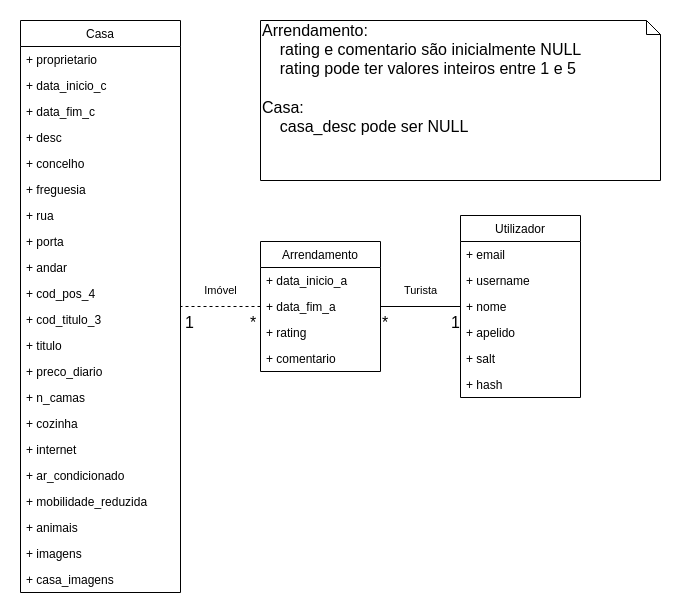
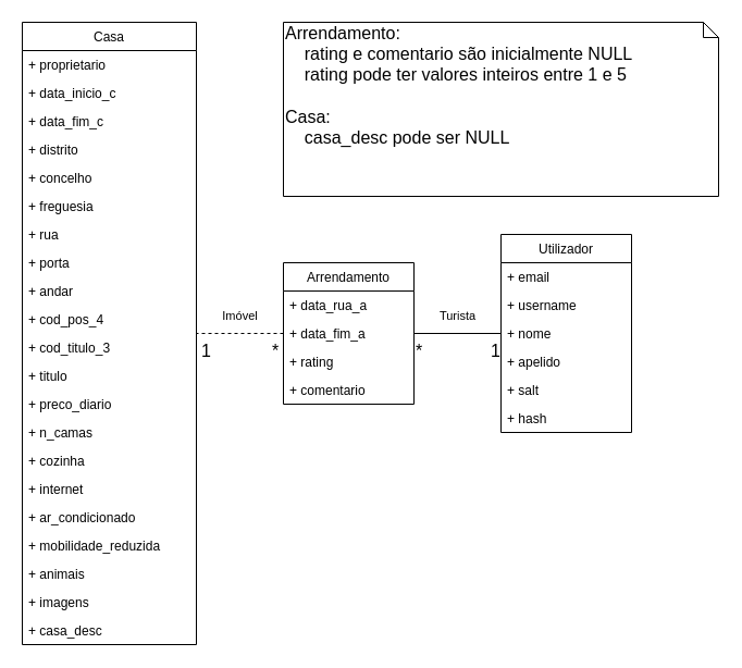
  <mxCell id="0" />
  <mxCell id="1" parent="0" />
  <mxCell id="2" value="Casa" style="swimlane;fontStyle=0;childLayout=stackLayout;horizontal=1;startSize=26;fillColor=none;horizontalStack=0;resizeParent=1;resizeParentMax=0;resizeLast=0;collapsible=1;marginBottom=0;" vertex="1" parent="1"><mxGeometry x="20" y="20" width="160" height="572" as="geometry" /></mxCell>
  <mxCell id="3" value="+ proprietario" style="text;strokeColor=none;fillColor=none;align=left;verticalAlign=top;spacingLeft=4;spacingRight=4;overflow=hidden;rotatable=0;points=[[0,0.5],[1,0.5]];portConstraint=eastwest;" vertex="1" parent="2"><mxGeometry y="26" width="160" height="26" as="geometry" /></mxCell>
  <mxCell id="4" value="+ data_inicio_c" style="text;strokeColor=none;fillColor=none;align=left;verticalAlign=top;spacingLeft=4;spacingRight=4;overflow=hidden;rotatable=0;points=[[0,0.5],[1,0.5]];portConstraint=eastwest;" vertex="1" parent="2"><mxGeometry y="52" width="160" height="26" as="geometry" /></mxCell>
  <mxCell id="5" value="+ data_fim_c" style="text;strokeColor=none;fillColor=none;align=left;verticalAlign=top;spacingLeft=4;spacingRight=4;overflow=hidden;rotatable=0;points=[[0,0.5],[1,0.5]];portConstraint=eastwest;" vertex="1" parent="2"><mxGeometry y="78" width="160" height="26" as="geometry" /></mxCell>
- <mxCell id="6" value="+ desc" style="text;strokeColor=none;fillColor=none;align=left;verticalAlign=top;spacingLeft=4;spacingRight=4;overflow=hidden;rotatable=0;points=[[0,0.5],[1,0.5]];portConstraint=eastwest;" vertex="1" parent="2"><mxGeometry y="104" width="160" height="26" as="geometry" /></mxCell>
+ <mxCell id="6" value="+ distrito" style="text;strokeColor=none;fillColor=none;align=left;verticalAlign=top;spacingLeft=4;spacingRight=4;overflow=hidden;rotatable=0;points=[[0,0.5],[1,0.5]];portConstraint=eastwest;" vertex="1" parent="2"><mxGeometry y="104" width="160" height="26" as="geometry" /></mxCell>
  <mxCell id="7" value="+ concelho" style="text;strokeColor=none;fillColor=none;align=left;verticalAlign=top;spacingLeft=4;spacingRight=4;overflow=hidden;rotatable=0;points=[[0,0.5],[1,0.5]];portConstraint=eastwest;" vertex="1" parent="2"><mxGeometry y="130" width="160" height="26" as="geometry" /></mxCell>
  <mxCell id="8" value="+ freguesia" style="text;strokeColor=none;fillColor=none;align=left;verticalAlign=top;spacingLeft=4;spacingRight=4;overflow=hidden;rotatable=0;points=[[0,0.5],[1,0.5]];portConstraint=eastwest;" vertex="1" parent="2"><mxGeometry y="156" width="160" height="26" as="geometry" /></mxCell>
  <mxCell id="9" value="+ rua" style="text;strokeColor=none;fillColor=none;align=left;verticalAlign=top;spacingLeft=4;spacingRight=4;overflow=hidden;rotatable=0;points=[[0,0.5],[1,0.5]];portConstraint=eastwest;" vertex="1" parent="2"><mxGeometry y="182" width="160" height="26" as="geometry" /></mxCell>
  <mxCell id="10" value="+ porta" style="text;strokeColor=none;fillColor=none;align=left;verticalAlign=top;spacingLeft=4;spacingRight=4;overflow=hidden;rotatable=0;points=[[0,0.5],[1,0.5]];portConstraint=eastwest;" vertex="1" parent="2"><mxGeometry y="208" width="160" height="26" as="geometry" /></mxCell>
  <mxCell id="11" value="+ andar" style="text;strokeColor=none;fillColor=none;align=left;verticalAlign=top;spacingLeft=4;spacingRight=4;overflow=hidden;rotatable=0;points=[[0,0.5],[1,0.5]];portConstraint=eastwest;" vertex="1" parent="2"><mxGeometry y="234" width="160" height="26" as="geometry" /></mxCell>
  <mxCell id="12" value="+ cod_pos_4" style="text;strokeColor=none;fillColor=none;align=left;verticalAlign=top;spacingLeft=4;spacingRight=4;overflow=hidden;rotatable=0;points=[[0,0.5],[1,0.5]];portConstraint=eastwest;" vertex="1" parent="2"><mxGeometry y="260" width="160" height="26" as="geometry" /></mxCell>
  <mxCell id="13" value="+ cod_titulo_3" style="text;strokeColor=none;fillColor=none;align=left;verticalAlign=top;spacingLeft=4;spacingRight=4;overflow=hidden;rotatable=0;points=[[0,0.5],[1,0.5]];portConstraint=eastwest;" vertex="1" parent="2"><mxGeometry y="286" width="160" height="26" as="geometry" /></mxCell>
  <mxCell id="14" value="+ titulo" style="text;strokeColor=none;fillColor=none;align=left;verticalAlign=top;spacingLeft=4;spacingRight=4;overflow=hidden;rotatable=0;points=[[0,0.5],[1,0.5]];portConstraint=eastwest;" vertex="1" parent="2"><mxGeometry y="312" width="160" height="26" as="geometry" /></mxCell>
  <mxCell id="15" value="+ preco_diario" style="text;strokeColor=none;fillColor=none;align=left;verticalAlign=top;spacingLeft=4;spacingRight=4;overflow=hidden;rotatable=0;points=[[0,0.5],[1,0.5]];portConstraint=eastwest;" vertex="1" parent="2"><mxGeometry y="338" width="160" height="26" as="geometry" /></mxCell>
  <mxCell id="16" value="+ n_camas" style="text;strokeColor=none;fillColor=none;align=left;verticalAlign=top;spacingLeft=4;spacingRight=4;overflow=hidden;rotatable=0;points=[[0,0.5],[1,0.5]];portConstraint=eastwest;" vertex="1" parent="2"><mxGeometry y="364" width="160" height="26" as="geometry" /></mxCell>
  <mxCell id="17" value="+ cozinha" style="text;strokeColor=none;fillColor=none;align=left;verticalAlign=top;spacingLeft=4;spacingRight=4;overflow=hidden;rotatable=0;points=[[0,0.5],[1,0.5]];portConstraint=eastwest;" vertex="1" parent="2"><mxGeometry y="390" width="160" height="26" as="geometry" /></mxCell>
  <mxCell id="18" value="+ internet" style="text;strokeColor=none;fillColor=none;align=left;verticalAlign=top;spacingLeft=4;spacingRight=4;overflow=hidden;rotatable=0;points=[[0,0.5],[1,0.5]];portConstraint=eastwest;" vertex="1" parent="2"><mxGeometry y="416" width="160" height="26" as="geometry" /></mxCell>
  <mxCell id="19" value="+ ar_condicionado" style="text;strokeColor=none;fillColor=none;align=left;verticalAlign=top;spacingLeft=4;spacingRight=4;overflow=hidden;rotatable=0;points=[[0,0.5],[1,0.5]];portConstraint=eastwest;" vertex="1" parent="2"><mxGeometry y="442" width="160" height="26" as="geometry" /></mxCell>
  <mxCell id="20" value="+ mobilidade_reduzida" style="text;strokeColor=none;fillColor=none;align=left;verticalAlign=top;spacingLeft=4;spacingRight=4;overflow=hidden;rotatable=0;points=[[0,0.5],[1,0.5]];portConstraint=eastwest;" vertex="1" parent="2"><mxGeometry y="468" width="160" height="26" as="geometry" /></mxCell>
  <mxCell id="21" value="+ animais" style="text;strokeColor=none;fillColor=none;align=left;verticalAlign=top;spacingLeft=4;spacingRight=4;overflow=hidden;rotatable=0;points=[[0,0.5],[1,0.5]];portConstraint=eastwest;" vertex="1" parent="2"><mxGeometry y="494" width="160" height="26" as="geometry" /></mxCell>
  <mxCell id="22" value="+ imagens" style="text;strokeColor=none;fillColor=none;align=left;verticalAlign=top;spacingLeft=4;spacingRight=4;overflow=hidden;rotatable=0;points=[[0,0.5],[1,0.5]];portConstraint=eastwest;" vertex="1" parent="2"><mxGeometry y="520" width="160" height="26" as="geometry" /></mxCell>
- <mxCell id="23" value="+ casa_imagens" style="text;strokeColor=none;fillColor=none;align=left;verticalAlign=top;spacingLeft=4;spacingRight=4;overflow=hidden;rotatable=0;points=[[0,0.5],[1,0.5]];portConstraint=eastwest;" vertex="1" parent="2"><mxGeometry y="546" width="160" height="26" as="geometry" /></mxCell>
+ <mxCell id="23" value="+ casa_desc" style="text;strokeColor=none;fillColor=none;align=left;verticalAlign=top;spacingLeft=4;spacingRight=4;overflow=hidden;rotatable=0;points=[[0,0.5],[1,0.5]];portConstraint=eastwest;" vertex="1" parent="2"><mxGeometry y="546" width="160" height="26" as="geometry" /></mxCell>
  <mxCell id="24" value="Utilizador" style="swimlane;fontStyle=0;childLayout=stackLayout;horizontal=1;startSize=26;fillColor=none;horizontalStack=0;resizeParent=1;resizeParentMax=0;resizeLast=0;collapsible=1;marginBottom=0;" vertex="1" parent="1"><mxGeometry x="460" y="215" width="120" height="182" as="geometry" /></mxCell>
  <mxCell id="25" value="+ email" style="text;strokeColor=none;fillColor=none;align=left;verticalAlign=top;spacingLeft=4;spacingRight=4;overflow=hidden;rotatable=0;points=[[0,0.5],[1,0.5]];portConstraint=eastwest;" vertex="1" parent="24"><mxGeometry y="26" width="120" height="26" as="geometry" /></mxCell>
  <mxCell id="26" value="+ username" style="text;strokeColor=none;fillColor=none;align=left;verticalAlign=top;spacingLeft=4;spacingRight=4;overflow=hidden;rotatable=0;points=[[0,0.5],[1,0.5]];portConstraint=eastwest;" vertex="1" parent="24"><mxGeometry y="52" width="120" height="26" as="geometry" /></mxCell>
  <mxCell id="27" value="+ nome" style="text;strokeColor=none;fillColor=none;align=left;verticalAlign=top;spacingLeft=4;spacingRight=4;overflow=hidden;rotatable=0;points=[[0,0.5],[1,0.5]];portConstraint=eastwest;" vertex="1" parent="24"><mxGeometry y="78" width="120" height="26" as="geometry" /></mxCell>
  <mxCell id="28" value="+ apelido" style="text;strokeColor=none;fillColor=none;align=left;verticalAlign=top;spacingLeft=4;spacingRight=4;overflow=hidden;rotatable=0;points=[[0,0.5],[1,0.5]];portConstraint=eastwest;" vertex="1" parent="24"><mxGeometry y="104" width="120" height="26" as="geometry" /></mxCell>
  <mxCell id="29" value="+ salt" style="text;strokeColor=none;fillColor=none;align=left;verticalAlign=top;spacingLeft=4;spacingRight=4;overflow=hidden;rotatable=0;points=[[0,0.5],[1,0.5]];portConstraint=eastwest;" vertex="1" parent="24"><mxGeometry y="130" width="120" height="26" as="geometry" /></mxCell>
  <mxCell id="30" value="+ hash" style="text;strokeColor=none;fillColor=none;align=left;verticalAlign=top;spacingLeft=4;spacingRight=4;overflow=hidden;rotatable=0;points=[[0,0.5],[1,0.5]];portConstraint=eastwest;" vertex="1" parent="24"><mxGeometry y="156" width="120" height="26" as="geometry" /></mxCell>
  <mxCell id="31" value="Arrendamento" style="swimlane;fontStyle=0;childLayout=stackLayout;horizontal=1;startSize=26;fillColor=none;horizontalStack=0;resizeParent=1;resizeParentMax=0;resizeLast=0;collapsible=1;marginBottom=0;" vertex="1" parent="1"><mxGeometry x="260" y="241" width="120" height="130" as="geometry" /></mxCell>
- <mxCell id="32" value="+ data_inicio_a" style="text;strokeColor=none;fillColor=none;align=left;verticalAlign=top;spacingLeft=4;spacingRight=4;overflow=hidden;rotatable=0;points=[[0,0.5],[1,0.5]];portConstraint=eastwest;" vertex="1" parent="31"><mxGeometry y="26" width="120" height="26" as="geometry" /></mxCell>
+ <mxCell id="32" value="+ data_rua_a" style="text;strokeColor=none;fillColor=none;align=left;verticalAlign=top;spacingLeft=4;spacingRight=4;overflow=hidden;rotatable=0;points=[[0,0.5],[1,0.5]];portConstraint=eastwest;" vertex="1" parent="31"><mxGeometry y="26" width="120" height="26" as="geometry" /></mxCell>
  <mxCell id="33" value="+ data_fim_a" style="text;strokeColor=none;fillColor=none;align=left;verticalAlign=top;spacingLeft=4;spacingRight=4;overflow=hidden;rotatable=0;points=[[0,0.5],[1,0.5]];portConstraint=eastwest;" vertex="1" parent="31"><mxGeometry y="52" width="120" height="26" as="geometry" /></mxCell>
  <mxCell id="34" value="+ rating" style="text;strokeColor=none;fillColor=none;align=left;verticalAlign=top;spacingLeft=4;spacingRight=4;overflow=hidden;rotatable=0;points=[[0,0.5],[1,0.5]];portConstraint=eastwest;" vertex="1" parent="31"><mxGeometry y="78" width="120" height="26" as="geometry" /></mxCell>
  <mxCell id="35" value="+ comentario" style="text;strokeColor=none;fillColor=none;align=left;verticalAlign=top;spacingLeft=4;spacingRight=4;overflow=hidden;rotatable=0;points=[[0,0.5],[1,0.5]];portConstraint=eastwest;" vertex="1" parent="31"><mxGeometry y="104" width="120" height="26" as="geometry" /></mxCell>
  <mxCell id="36" value="Turista" style="endArrow=none;endSize=12;startArrow=none;startSize=14;startFill=0;edgeStyle=orthogonalEdgeStyle;endFill=0;html=1;fontColor=#000000;" edge="1" parent="1"><mxGeometry y="16" relative="1" as="geometry"><mxPoint x="380" y="306" as="sourcePoint" /><mxPoint x="460" y="306" as="targetPoint" /><mxPoint as="offset" /></mxGeometry></mxCell>
  <mxCell id="37" value="*" style="resizable=0;html=1;align=left;verticalAlign=top;labelBackgroundColor=#ffffff;fontSize=16;" connectable="0" vertex="1" parent="36"><mxGeometry x="-1" relative="1" as="geometry"><mxPoint as="offset" /></mxGeometry></mxCell>
  <mxCell id="38" value="&lt;font style=&quot;font-size: 16px&quot;&gt;1&lt;/font&gt;" style="resizable=0;html=1;align=right;verticalAlign=top;labelBackgroundColor=#ffffff;fontSize=10;" connectable="0" vertex="1" parent="36"><mxGeometry x="1" relative="1" as="geometry" /></mxCell>
  <mxCell id="39" value="Imóvel" style="endArrow=none;endSize=12;startArrow=none;startSize=14;startFill=0;edgeStyle=orthogonalEdgeStyle;endFill=0;html=1;fontColor=#000000;dashed=1;" edge="1" parent="1" source="31" target="2"><mxGeometry y="-16" relative="1" as="geometry"><mxPoint x="180" y="150" as="sourcePoint" /><mxPoint x="320" y="150" as="targetPoint" /><mxPoint as="offset" /></mxGeometry></mxCell>
  <mxCell id="40" value="*" style="resizable=0;html=1;align=left;verticalAlign=top;labelBackgroundColor=#ffffff;fontSize=16;" connectable="0" vertex="1" parent="39"><mxGeometry x="-1" relative="1" as="geometry"><mxPoint x="-12" as="offset" /></mxGeometry></mxCell>
  <mxCell id="41" value="&lt;font style=&quot;font-size: 16px&quot;&gt;1&lt;/font&gt;" style="resizable=0;html=1;align=right;verticalAlign=top;labelBackgroundColor=#ffffff;fontSize=10;" connectable="0" vertex="1" parent="39"><mxGeometry x="1" relative="1" as="geometry"><mxPoint x="14" as="offset" /></mxGeometry></mxCell>
  <mxCell id="42" value="&lt;div&gt;Arrendamento:&lt;/div&gt;&lt;div&gt;&amp;nbsp;&amp;nbsp;&amp;nbsp; rating e comentario são inicialmente NULL&lt;/div&gt;&lt;div&gt;&amp;nbsp;&amp;nbsp;&amp;nbsp; rating pode ter valores inteiros entre 1 e 5&lt;br&gt;&lt;/div&gt;&lt;div&gt;&lt;br&gt;&lt;/div&gt;&lt;div&gt;Casa:&lt;/div&gt;&lt;div&gt;&amp;nbsp;&amp;nbsp;&amp;nbsp; casa_desc pode ser NULL&lt;br&gt;&lt;/div&gt;" style="shape=note;whiteSpace=wrap;html=1;size=14;verticalAlign=top;align=left;spacingTop=-6;fontSize=16;fontColor=none;" vertex="1" parent="1"><mxGeometry x="260" y="20" width="400" height="160" as="geometry" /></mxCell>
